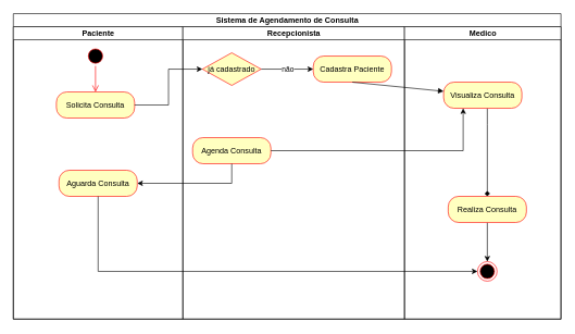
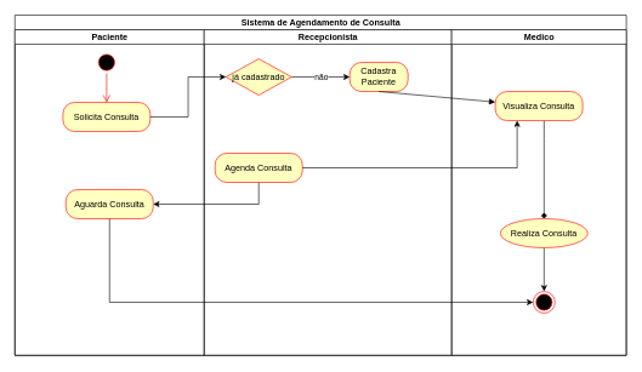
  <mxCell id="0" />
  <mxCell id="1" parent="0" />
  <mxCell id="2" value="Sistema de Agendamento de Consulta" style="swimlane;html=1;childLayout=stackLayout;resizeParent=1;resizeParentMax=0;startSize=20;aspect=fixed;" vertex="1" parent="1"><mxGeometry x="20" y="20" width="840" height="468.09" as="geometry" /></mxCell>
  <mxCell id="3" value="Paciente" style="swimlane;html=1;startSize=20;" vertex="1" parent="2"><mxGeometry y="20" width="260" height="448.09" as="geometry" /></mxCell>
  <mxCell id="4" value="" style="ellipse;html=1;shape=startState;fillColor=#000000;strokeColor=#ff0000;" vertex="1" parent="3"><mxGeometry x="111" y="30" width="30" height="30" as="geometry" /></mxCell>
  <mxCell id="5" value="" style="edgeStyle=orthogonalEdgeStyle;html=1;verticalAlign=bottom;endArrow=open;endSize=8;strokeColor=#ff0000;entryX=0.5;entryY=0;entryDx=0;entryDy=0;" edge="1" source="4" parent="3" target="6"><mxGeometry relative="1" as="geometry"><mxPoint x="126" y="120" as="targetPoint" /></mxGeometry></mxCell>
  <mxCell id="6" value="Solicita Consulta" style="rounded=1;whiteSpace=wrap;html=1;arcSize=40;fontColor=#000000;fillColor=#ffffc0;strokeColor=#ff0000;" vertex="1" parent="3"><mxGeometry x="66" y="100" width="120" height="40" as="geometry" /></mxCell>
  <mxCell id="7" value="Aguarda Consulta" style="rounded=1;whiteSpace=wrap;html=1;arcSize=40;fontColor=#000000;fillColor=#ffffc0;strokeColor=#ff0000;" vertex="1" parent="3"><mxGeometry x="70" y="220" width="120" height="40" as="geometry" /></mxCell>
  <mxCell id="8" value="Recepcionista" style="swimlane;html=1;startSize=20;" vertex="1" parent="2"><mxGeometry x="260" y="20" width="340" height="448.09" as="geometry" /></mxCell>
  <mxCell id="9" style="edgeStyle=orthogonalEdgeStyle;rounded=0;orthogonalLoop=1;jettySize=auto;html=1;entryX=0;entryY=0.5;entryDx=0;entryDy=0;" edge="1" parent="8" source="12" target="13"><mxGeometry relative="1" as="geometry" /></mxCell>
  <mxCell id="10" value="não" style="edgeLabel;html=1;align=center;verticalAlign=middle;resizable=0;points=[];" vertex="1" connectable="0" parent="9"><mxGeometry y="1" relative="1" as="geometry"><mxPoint as="offset" /></mxGeometry></mxCell>
  <mxCell id="11" value="Agenda Consulta" style="rounded=1;whiteSpace=wrap;html=1;arcSize=40;fontColor=#000000;fillColor=#ffffc0;strokeColor=#ff0000;" vertex="1" parent="8"><mxGeometry x="15" y="170" width="120" height="40" as="geometry" /></mxCell>
  <mxCell id="12" value="já cadastrado" style="rhombus;whiteSpace=wrap;html=1;fillColor=#ffffc0;strokeColor=#ff0000;" vertex="1" parent="8"><mxGeometry x="30" y="40" width="90" height="50" as="geometry" /></mxCell>
- <mxCell id="13" value="Cadastra Paciente" style="rounded=1;whiteSpace=wrap;html=1;arcSize=40;fontColor=#000000;fillColor=#ffffc0;strokeColor=#ff0000;" vertex="1" parent="8"><mxGeometry x="200" y="45" width="120" height="40" as="geometry" /></mxCell>
+ <mxCell id="13" value="Cadastra Paciente" style="rounded=1;whiteSpace=wrap;html=1;arcSize=40;fontColor=#000000;fillColor=#ffffc0;strokeColor=#ff0000;" vertex="1" parent="8"><mxGeometry x="200" y="45" width="80" height="40" as="geometry" /></mxCell>
  <mxCell id="14" value="" style="html=1;verticalAlign=bottom;endArrow=block;exitX=0.5;exitY=1;exitDx=0;exitDy=0;" edge="1" parent="8" source="13" target="19"><mxGeometry width="80" relative="1" as="geometry"><mxPoint y="250" as="sourcePoint" /><mxPoint x="80" y="250" as="targetPoint" /></mxGeometry></mxCell>
  <mxCell id="15" value="Medico" style="swimlane;html=1;startSize=20;" vertex="1" parent="2"><mxGeometry x="600" y="20" width="240" height="448.09" as="geometry" /></mxCell>
  <mxCell id="16" style="edgeStyle=orthogonalEdgeStyle;rounded=0;orthogonalLoop=1;jettySize=auto;html=1;entryX=0.5;entryY=0;entryDx=0;entryDy=0;" edge="1" parent="15" source="17" target="20"><mxGeometry relative="1" as="geometry" /></mxCell>
- <mxCell id="17" value="Realiza Consulta" style="rounded=1;whiteSpace=wrap;html=1;arcSize=40;fontColor=#000000;fillColor=#ffffc0;strokeColor=#ff0000;" vertex="1" parent="15"><mxGeometry x="67" y="260" width="120" height="40" as="geometry" /></mxCell>
+ <mxCell id="17" value="Realiza Consulta" style="ellipse;whiteSpace=wrap;html=1;arcSize=40;fontColor=#000000;fillColor=#ffffc0;strokeColor=#ff0000;" vertex="1" parent="15"><mxGeometry x="67" y="260" width="120" height="40" as="geometry" /></mxCell>
  <mxCell id="18" style="edgeStyle=orthogonalEdgeStyle;rounded=0;orthogonalLoop=1;jettySize=auto;html=1;entryX=0.5;entryY=0;entryDx=0;entryDy=0;endArrow=diamond;" edge="1" parent="15" source="19" target="17"><mxGeometry relative="1" as="geometry"><Array as="points"><mxPoint x="127" y="150" /><mxPoint x="127" y="150" /></Array></mxGeometry></mxCell>
  <mxCell id="19" value="Visualiza Consulta" style="rounded=1;whiteSpace=wrap;html=1;arcSize=40;fontColor=#000000;fillColor=#ffffc0;strokeColor=#ff0000;" vertex="1" parent="15"><mxGeometry x="60" y="85" width="120" height="40" as="geometry" /></mxCell>
  <mxCell id="20" value="" style="ellipse;html=1;shape=endState;fillColor=#000000;strokeColor=#ff0000;" vertex="1" parent="15"><mxGeometry x="112" y="360" width="30" height="30" as="geometry" /></mxCell>
  <mxCell id="21" style="edgeStyle=orthogonalEdgeStyle;rounded=0;orthogonalLoop=1;jettySize=auto;html=1;entryX=0;entryY=0.5;entryDx=0;entryDy=0;" edge="1" parent="2" source="6" target="12"><mxGeometry relative="1" as="geometry" /></mxCell>
  <mxCell id="22" style="edgeStyle=orthogonalEdgeStyle;rounded=0;orthogonalLoop=1;jettySize=auto;html=1;entryX=0.25;entryY=1;entryDx=0;entryDy=0;" edge="1" parent="2" source="11" target="19"><mxGeometry relative="1" as="geometry"><Array as="points"><mxPoint x="690" y="210" /></Array></mxGeometry></mxCell>
  <mxCell id="23" style="edgeStyle=orthogonalEdgeStyle;rounded=0;orthogonalLoop=1;jettySize=auto;html=1;entryX=1;entryY=0.5;entryDx=0;entryDy=0;" edge="1" parent="2" source="11" target="7"><mxGeometry relative="1" as="geometry"><Array as="points"><mxPoint x="335" y="260" /></Array></mxGeometry></mxCell>
  <mxCell id="24" style="edgeStyle=orthogonalEdgeStyle;rounded=0;orthogonalLoop=1;jettySize=auto;html=1;entryX=0;entryY=0.5;entryDx=0;entryDy=0;" edge="1" parent="2" source="7" target="20"><mxGeometry relative="1" as="geometry"><Array as="points"><mxPoint x="130" y="395" /></Array></mxGeometry></mxCell>
